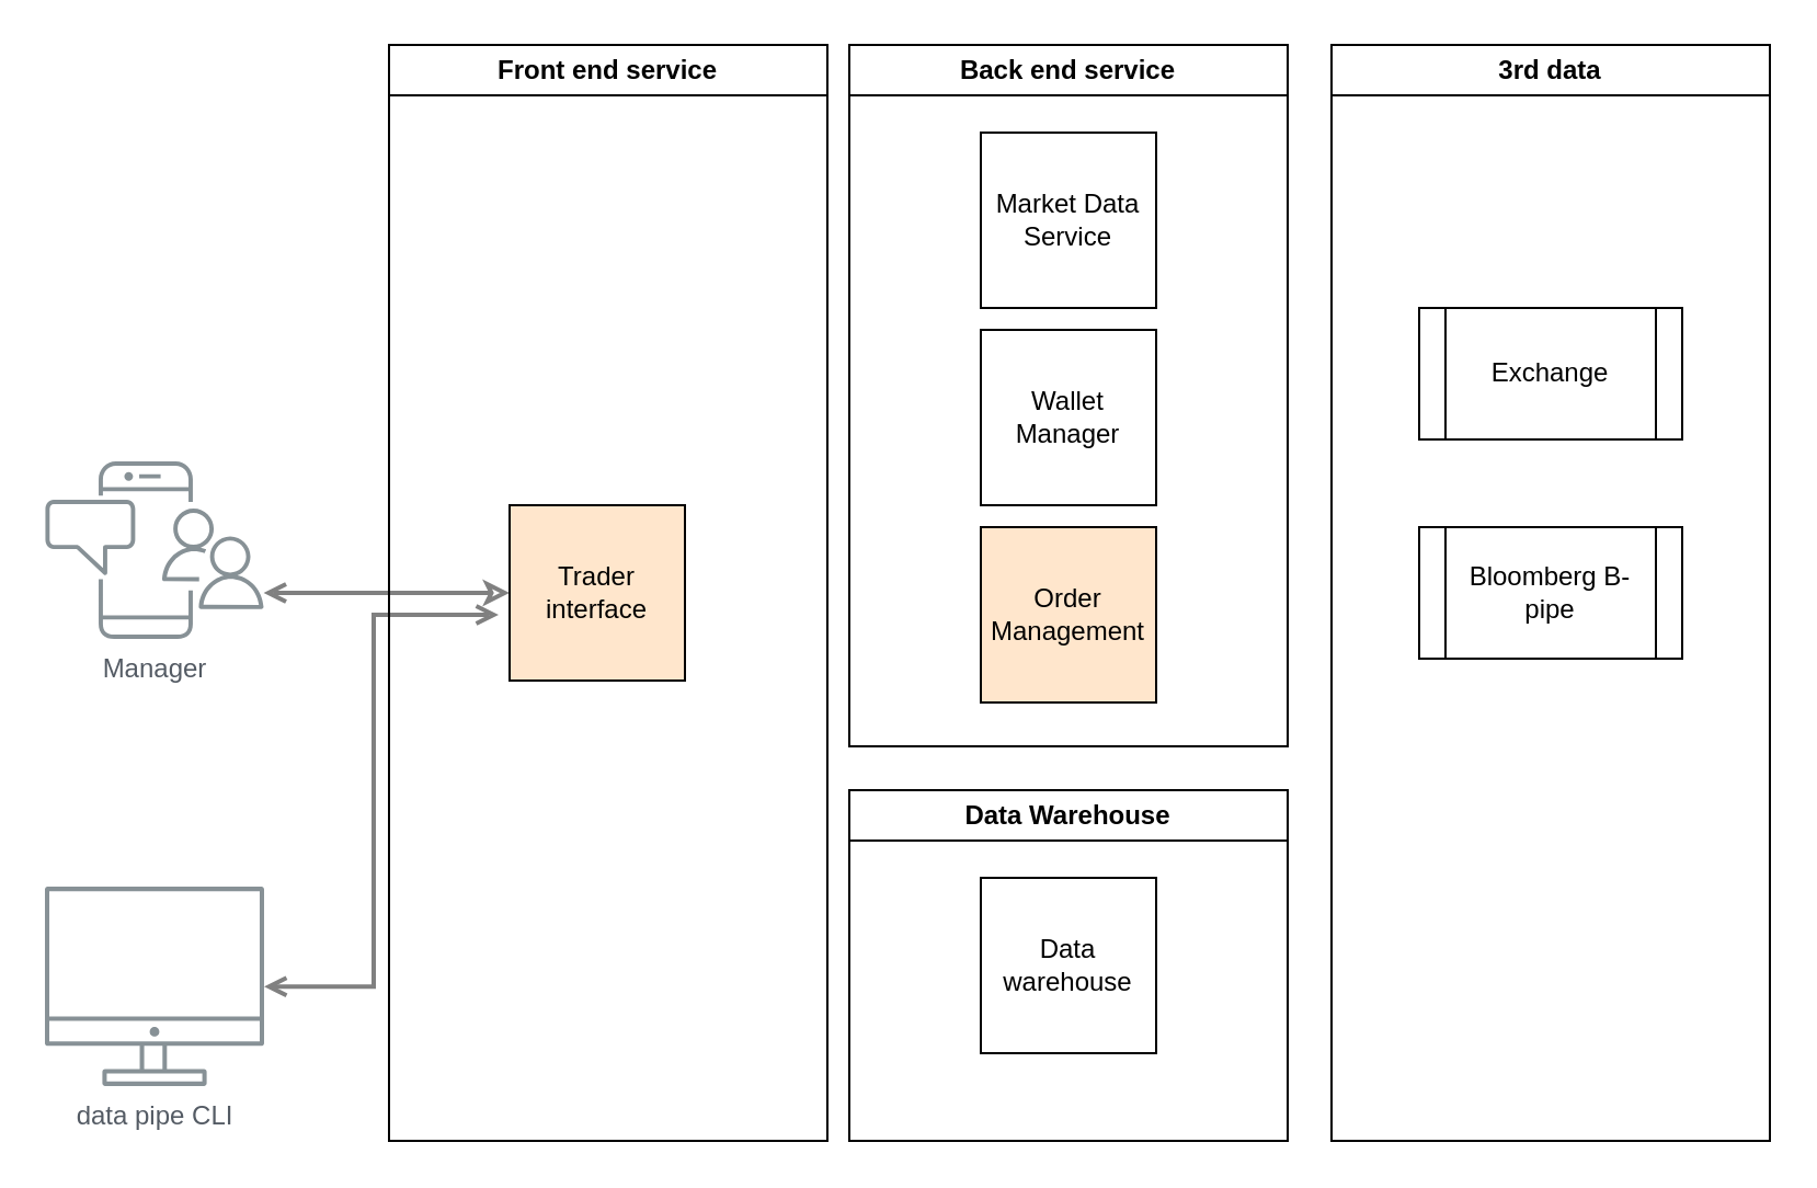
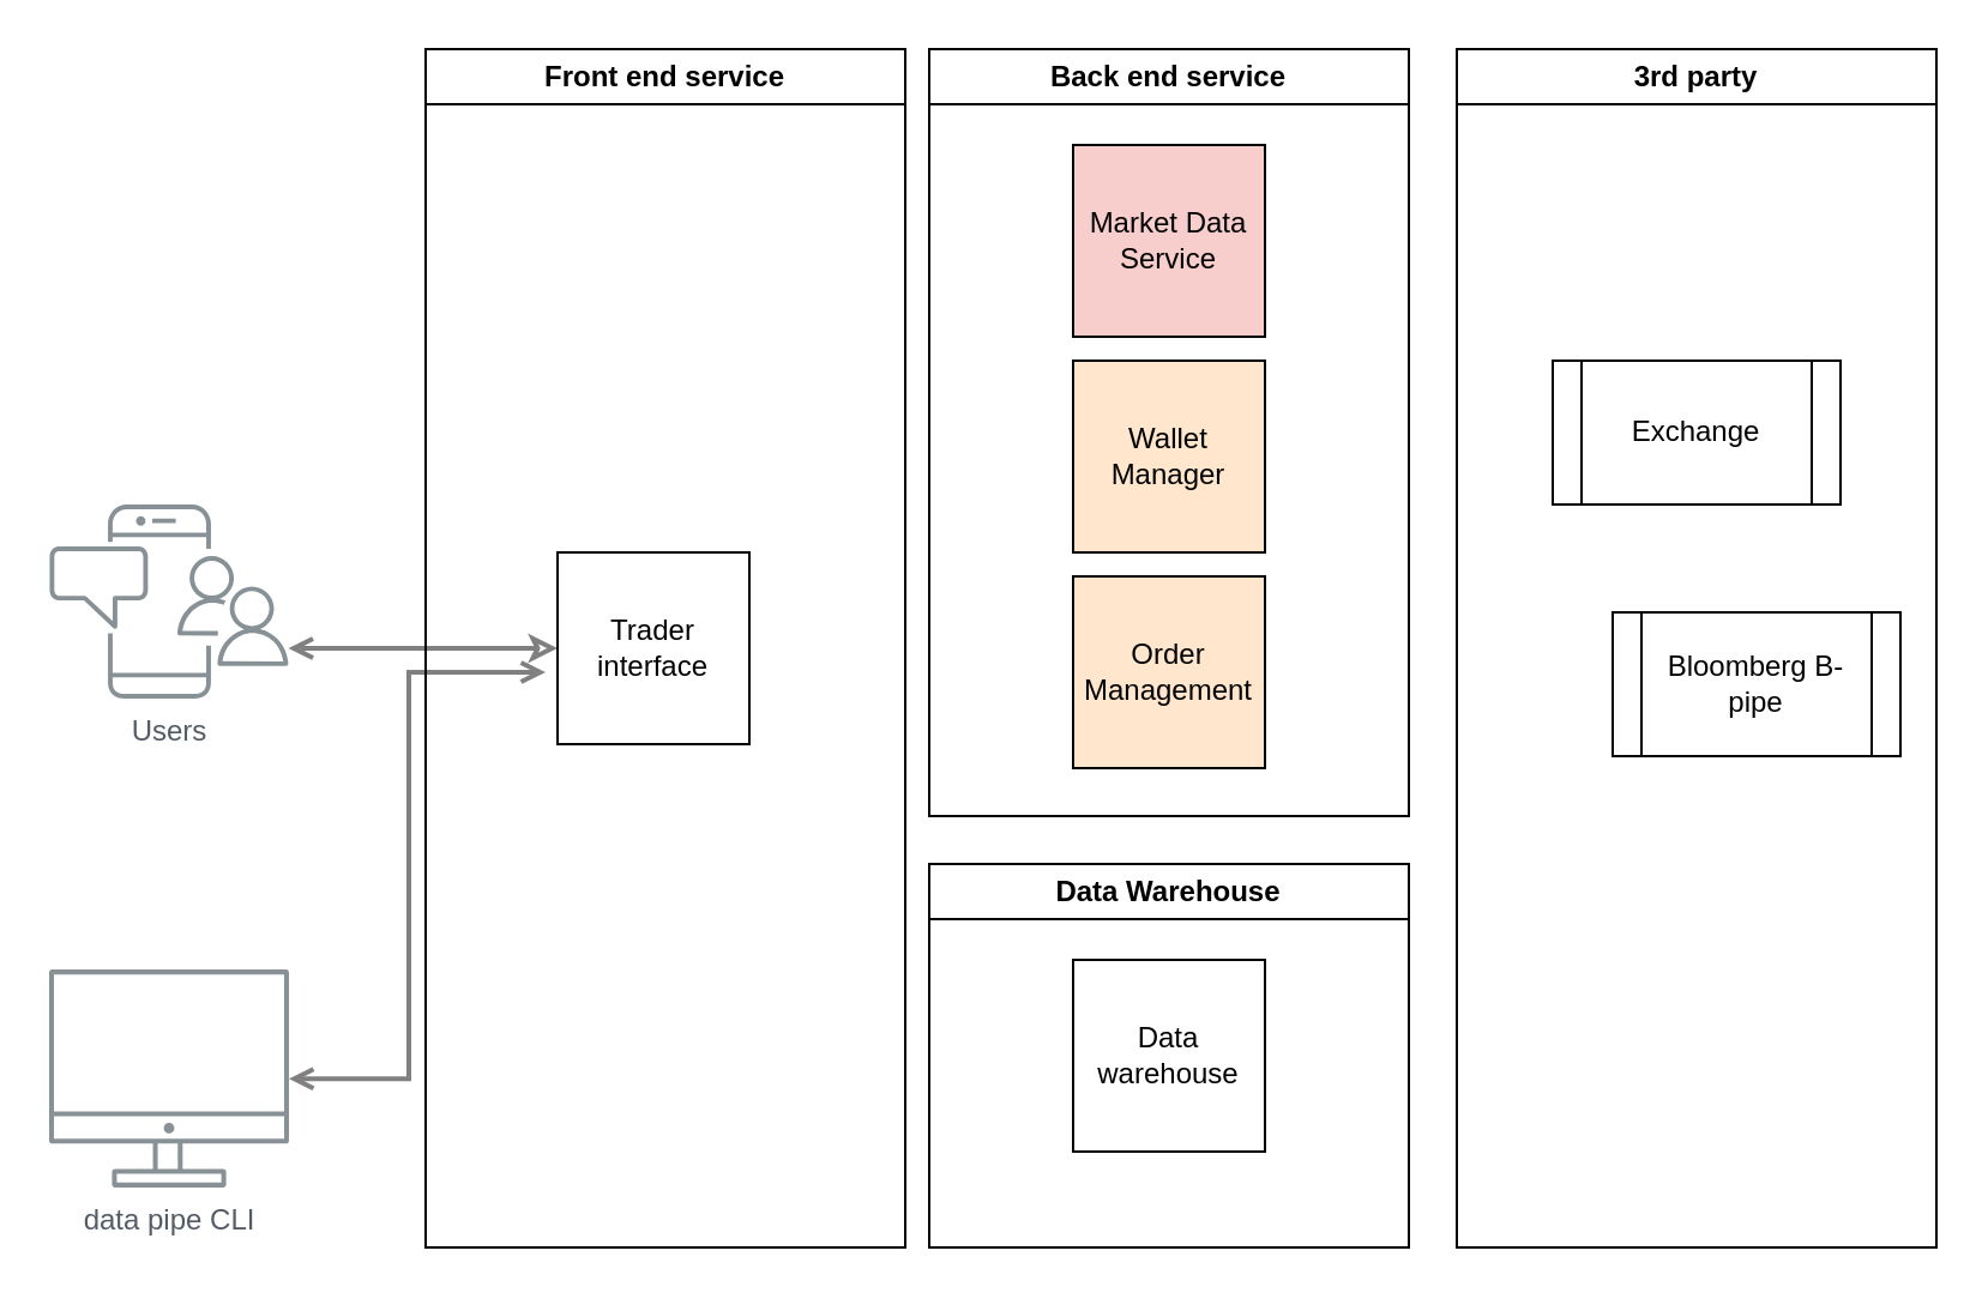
  <mxCell id="0" />
  <mxCell id="1" parent="0" />
  <mxCell id="2" style="edgeStyle=orthogonalEdgeStyle;rounded=0;orthogonalLoop=1;jettySize=auto;html=1;startArrow=open;startFill=0;endArrow=open;endFill=0;strokeWidth=2;strokeColor=#808080;" parent="1" source="4" edge="1"><mxGeometry relative="1" as="geometry"><Array as="points"><mxPoint x="170" y="450" /><mxPoint x="170" y="280" /></Array><mxPoint x="227" y="280" as="targetPoint" /></mxGeometry></mxCell>
  <mxCell id="3" style="edgeStyle=orthogonalEdgeStyle;rounded=0;orthogonalLoop=1;jettySize=auto;html=1;startArrow=open;startFill=0;endArrow=classic;endFill=0;strokeWidth=2;strokeColor=#808080;entryX=0;entryY=0.5;entryDx=0;entryDy=0;" parent="1" source="5" target="7" edge="1"><mxGeometry relative="1" as="geometry"><Array as="points"><mxPoint x="207" y="270" /><mxPoint x="207" y="270" /></Array><mxPoint x="229" y="350" as="targetPoint" /></mxGeometry></mxCell>
  <mxCell id="4" value="data pipe CLI" style="outlineConnect=0;gradientColor=none;fontColor=#545B64;strokeColor=none;fillColor=#879196;dashed=0;verticalLabelPosition=bottom;verticalAlign=top;align=center;html=1;fontSize=12;fontStyle=0;aspect=fixed;shape=mxgraph.aws4.illustration_desktop;pointerEvents=1;labelBackgroundColor=#ffffff;" parent="1" vertex="1"><mxGeometry x="20" y="404" width="100" height="91" as="geometry" /></mxCell>
- <mxCell id="5" value="Manager" style="outlineConnect=0;gradientColor=none;fontColor=#545B64;strokeColor=none;fillColor=#879196;dashed=0;verticalLabelPosition=bottom;verticalAlign=top;align=center;html=1;fontSize=12;fontStyle=0;aspect=fixed;shape=mxgraph.aws4.illustration_notification;pointerEvents=1;labelBackgroundColor=#ffffff;" parent="1" vertex="1"><mxGeometry x="20" y="210" width="100" height="81" as="geometry" /></mxCell>
+ <mxCell id="5" value="Users" style="outlineConnect=0;gradientColor=none;fontColor=#545B64;strokeColor=none;fillColor=#879196;dashed=0;verticalLabelPosition=bottom;verticalAlign=top;align=center;html=1;fontSize=12;fontStyle=0;aspect=fixed;shape=mxgraph.aws4.illustration_notification;pointerEvents=1;labelBackgroundColor=#ffffff;" parent="1" vertex="1"><mxGeometry x="20" y="210" width="100" height="81" as="geometry" /></mxCell>
  <mxCell id="6" value="Front end service" style="swimlane;whiteSpace=wrap;html=1;" vertex="1" parent="1"><mxGeometry x="177" y="20" width="200" height="500" as="geometry" /></mxCell>
- <mxCell id="7" value="Trader interface" style="whiteSpace=wrap;html=1;aspect=fixed;fillColor=#ffe6cc;" vertex="1" parent="6"><mxGeometry x="55" y="210" width="80" height="80" as="geometry" /></mxCell>
+ <mxCell id="7" value="Trader interface" style="whiteSpace=wrap;html=1;aspect=fixed;" vertex="1" parent="6"><mxGeometry x="55" y="210" width="80" height="80" as="geometry" /></mxCell>
  <mxCell id="8" value="Data Warehouse" style="swimlane;whiteSpace=wrap;html=1;" vertex="1" parent="1"><mxGeometry x="387" y="360" width="200" height="160" as="geometry" /></mxCell>
  <mxCell id="9" value="Data warehouse" style="whiteSpace=wrap;html=1;aspect=fixed;" vertex="1" parent="8"><mxGeometry x="60" y="40" width="80" height="80" as="geometry" /></mxCell>
  <mxCell id="10" value="Back end service" style="swimlane;whiteSpace=wrap;html=1;" vertex="1" parent="1"><mxGeometry x="387" y="20" width="200" height="320" as="geometry" /></mxCell>
  <mxCell id="11" value="Order Management" style="whiteSpace=wrap;html=1;aspect=fixed;fillColor=#ffe6cc;" vertex="1" parent="10"><mxGeometry x="60" y="220" width="80" height="80" as="geometry" /></mxCell>
- <mxCell id="12" value="Wallet Manager" style="whiteSpace=wrap;html=1;aspect=fixed;" vertex="1" parent="10"><mxGeometry x="60" y="130" width="80" height="80" as="geometry" /></mxCell>
- <mxCell id="13" value="Market Data Service" style="whiteSpace=wrap;html=1;aspect=fixed;" vertex="1" parent="10"><mxGeometry x="60" y="40" width="80" height="80" as="geometry" /></mxCell>
- <mxCell id="14" value="3rd data" style="swimlane;whiteSpace=wrap;html=1;" vertex="1" parent="1"><mxGeometry x="607" y="20" width="200" height="500" as="geometry" /></mxCell>
- <mxCell id="15" value="Exchange" style="shape=process;whiteSpace=wrap;html=1;backgroundOutline=1;" vertex="1" parent="14"><mxGeometry x="40" y="120" width="120" height="60" as="geometry" /></mxCell>
- <mxCell id="16" value="Bloomberg B-pipe" style="shape=process;whiteSpace=wrap;html=1;backgroundOutline=1;" vertex="1" parent="14"><mxGeometry x="40" y="220" width="120" height="60" as="geometry" /></mxCell>
+ <mxCell id="12" value="Wallet Manager" style="whiteSpace=wrap;html=1;aspect=fixed;fillColor=#ffe6cc;" vertex="1" parent="10"><mxGeometry x="60" y="130" width="80" height="80" as="geometry" /></mxCell>
+ <mxCell id="13" value="Market Data Service" style="whiteSpace=wrap;html=1;aspect=fixed;fillColor=#f8cecc;" vertex="1" parent="10"><mxGeometry x="60" y="40" width="80" height="80" as="geometry" /></mxCell>
+ <mxCell id="14" value="3rd party" style="swimlane;whiteSpace=wrap;html=1;" vertex="1" parent="1"><mxGeometry x="607" y="20" width="200" height="500" as="geometry" /></mxCell>
+ <mxCell id="15" value="Exchange" style="shape=process;whiteSpace=wrap;html=1;backgroundOutline=1;" vertex="1" parent="14"><mxGeometry x="40" y="130" width="120" height="60" as="geometry" /></mxCell>
+ <mxCell id="16" value="Bloomberg B-pipe" style="shape=process;whiteSpace=wrap;html=1;backgroundOutline=1;" vertex="1" parent="14"><mxGeometry x="65" y="235" width="120" height="60" as="geometry" /></mxCell>
